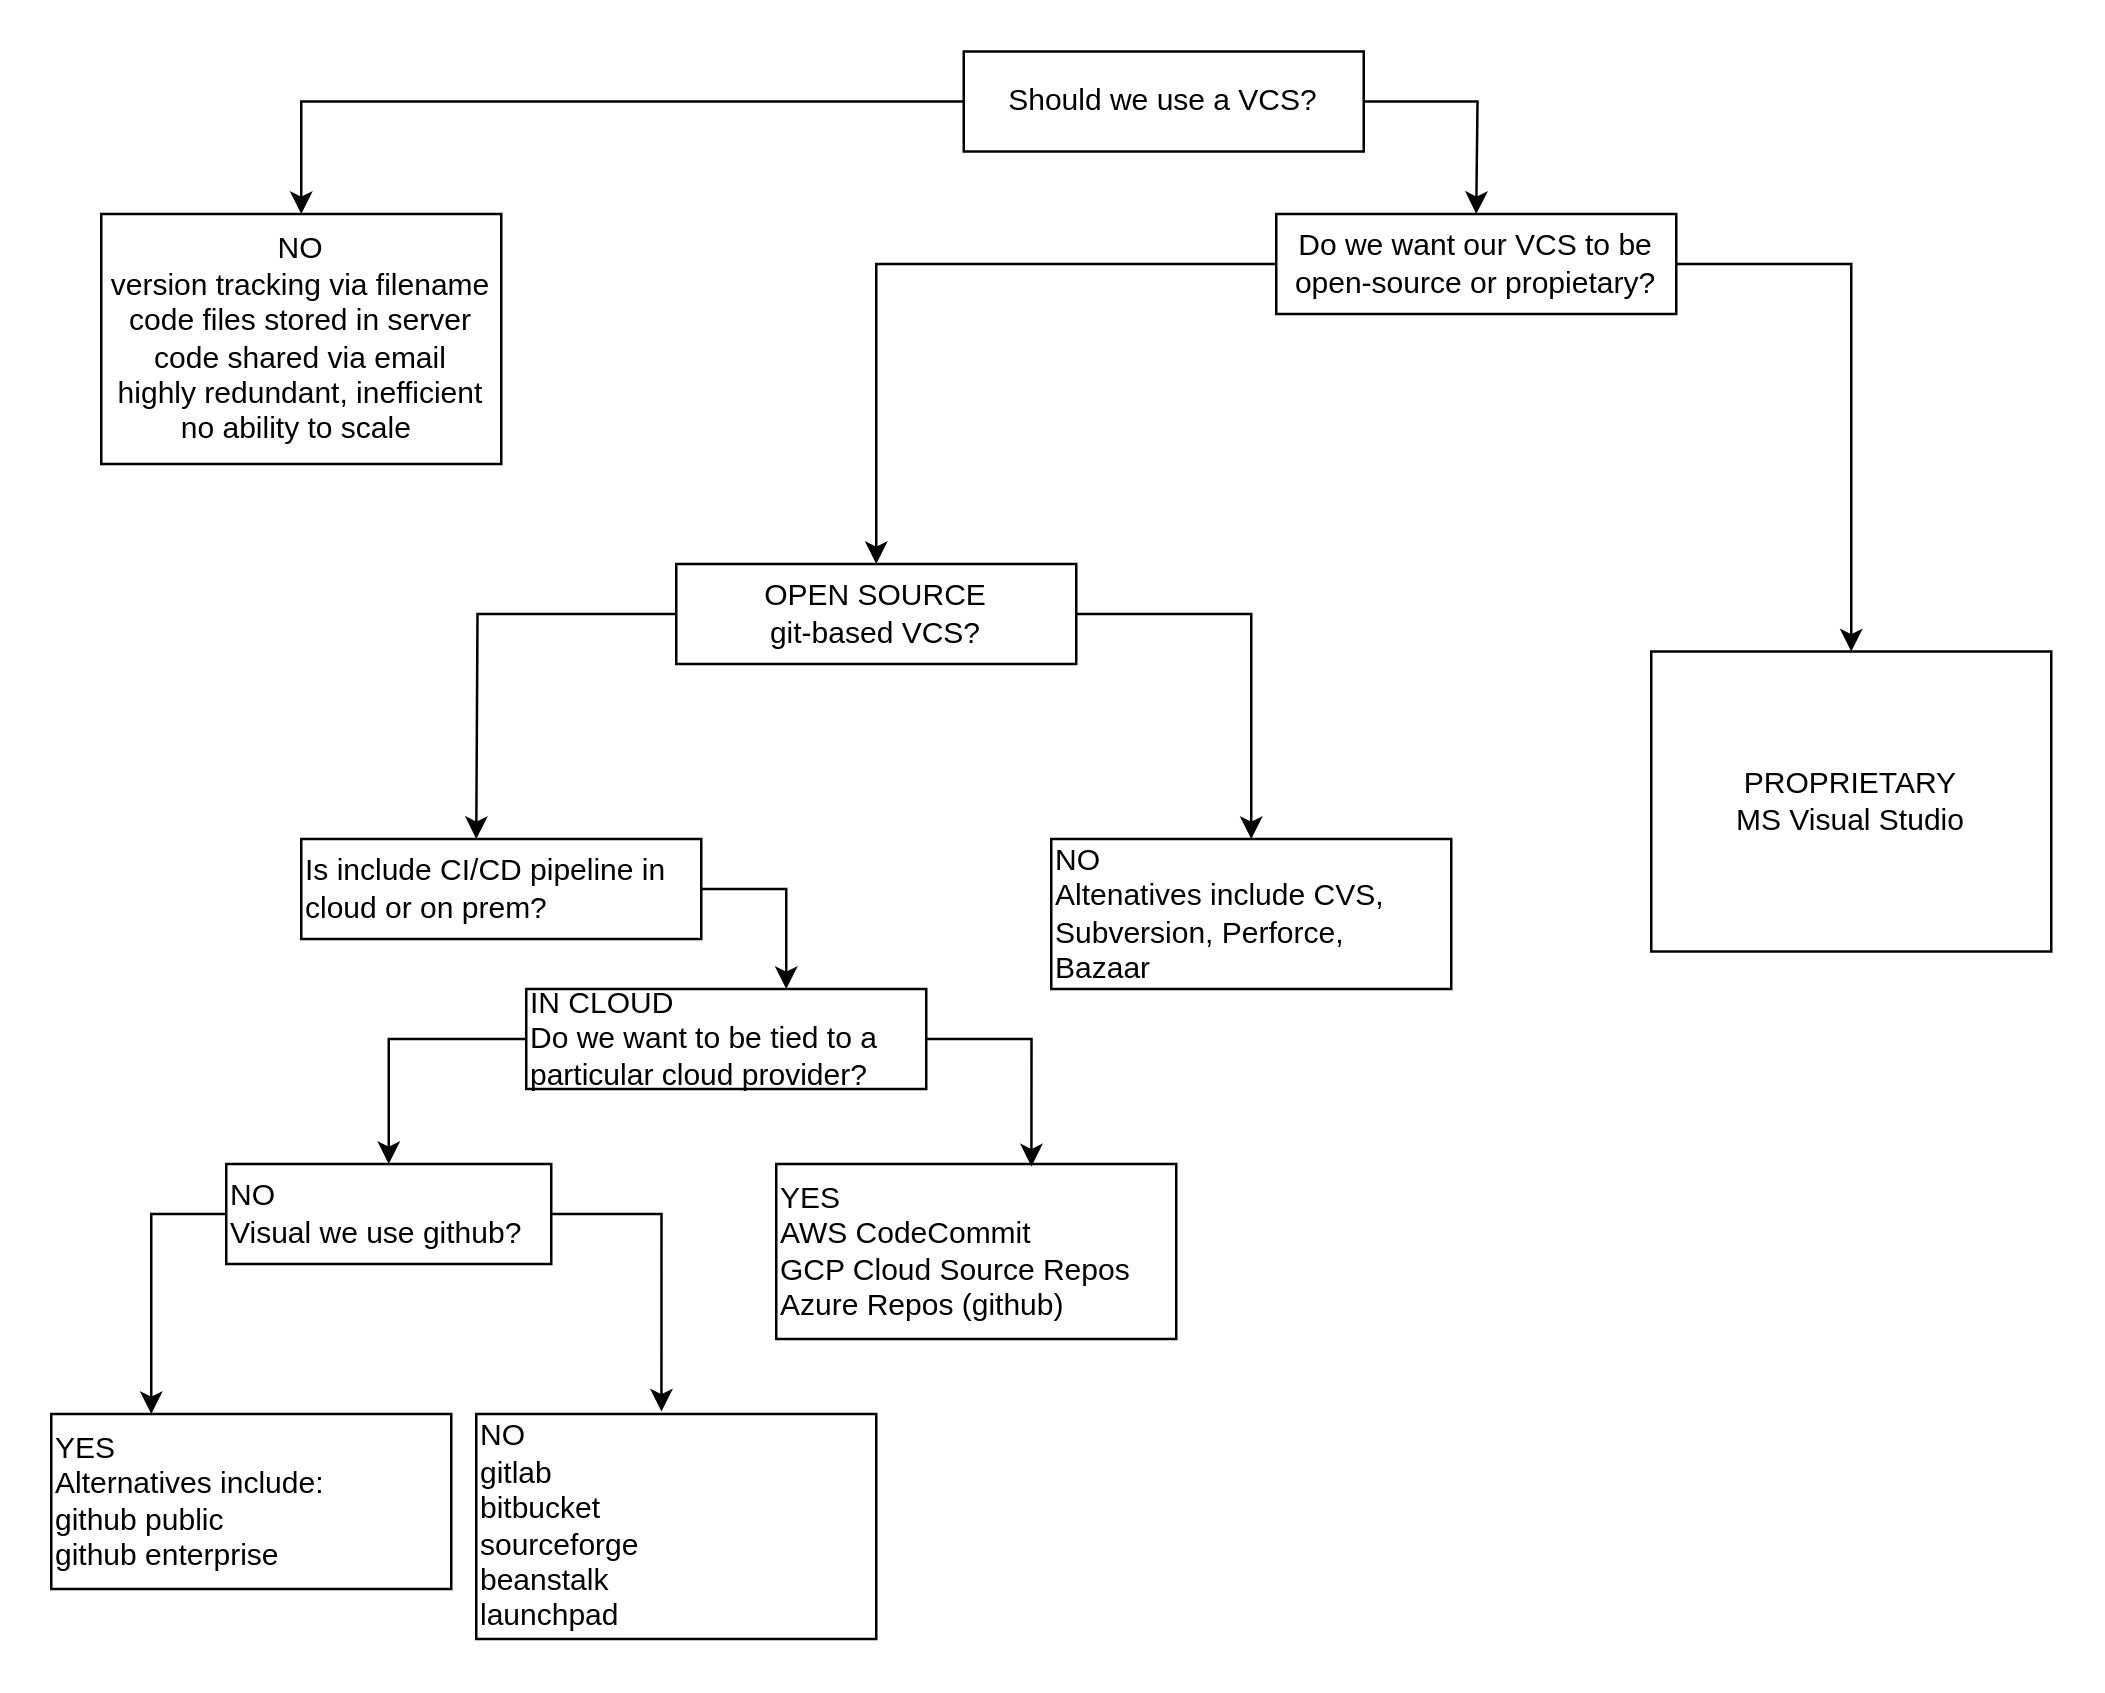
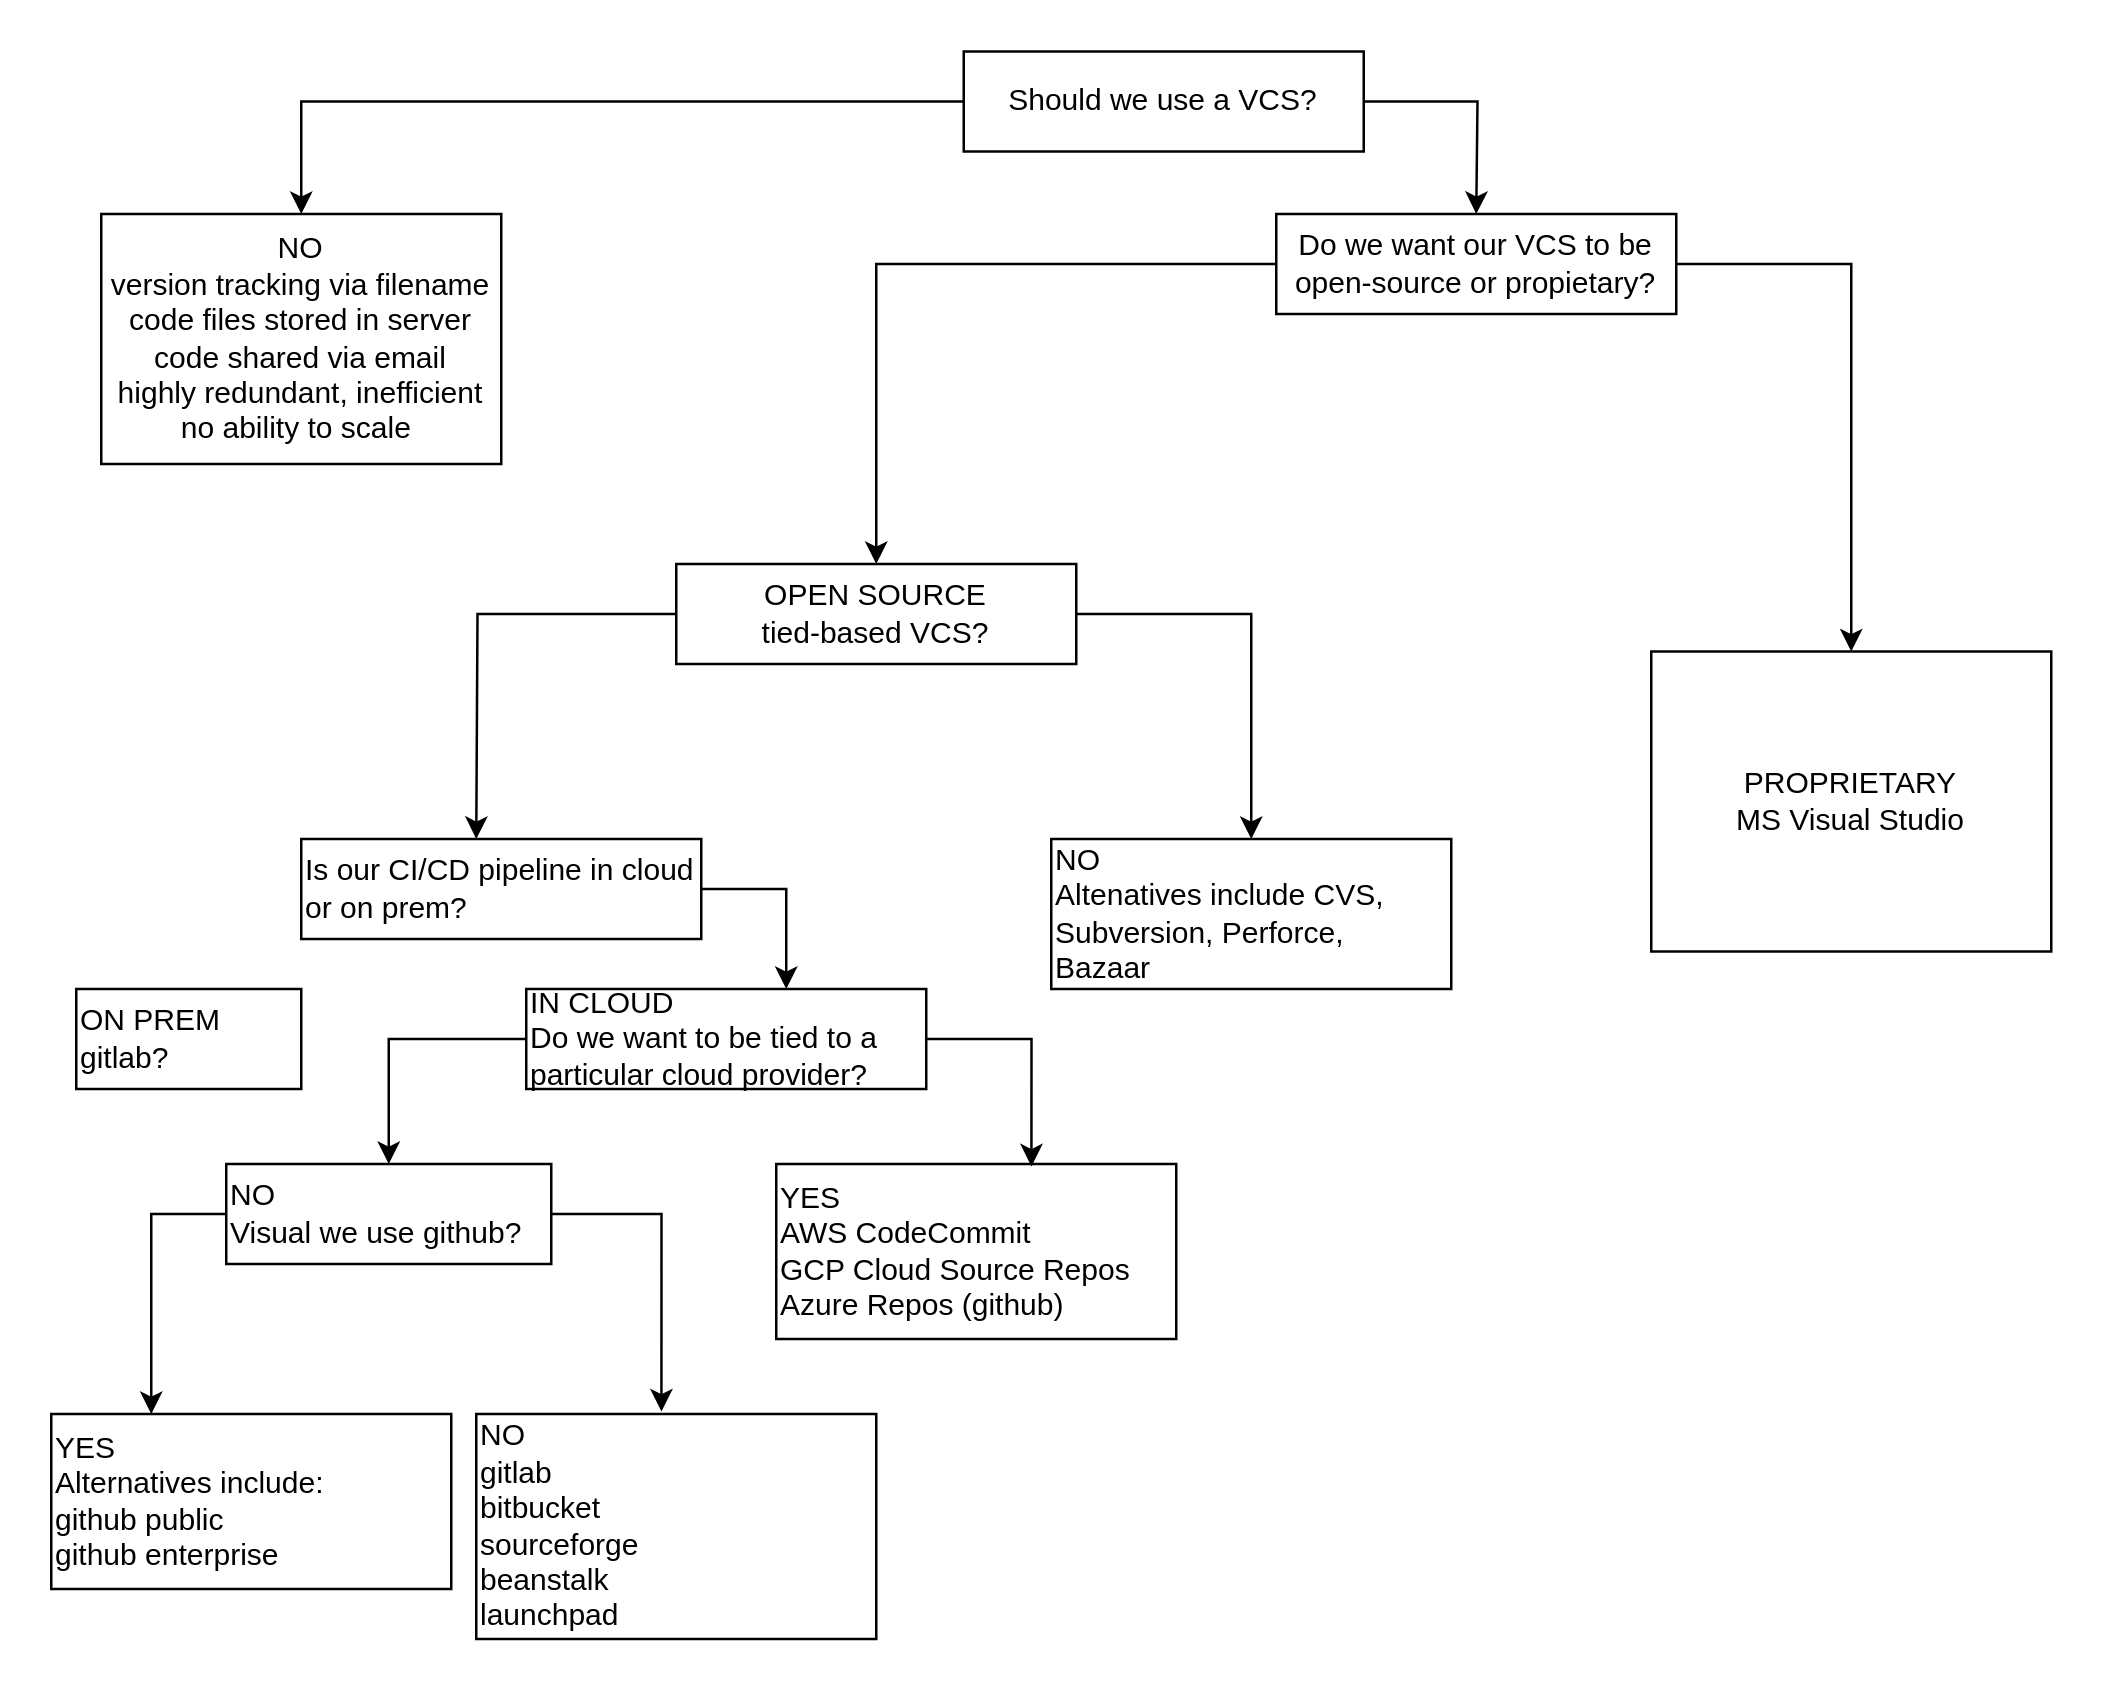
  <mxCell id="0" />
  <mxCell id="1" parent="0" />
  <mxCell id="2" style="edgeStyle=orthogonalEdgeStyle;rounded=0;orthogonalLoop=1;jettySize=auto;html=1;exitX=0;exitY=0.5;exitDx=0;exitDy=0;entryX=0.5;entryY=0;entryDx=0;entryDy=0;" edge="1" parent="1" source="4" target="5"><mxGeometry relative="1" as="geometry"><mxPoint x="270" y="85" as="targetPoint" /></mxGeometry></mxCell>
  <mxCell id="3" style="edgeStyle=orthogonalEdgeStyle;rounded=0;orthogonalLoop=1;jettySize=auto;html=1;exitX=1;exitY=0.5;exitDx=0;exitDy=0;entryX=0.5;entryY=0;entryDx=0;entryDy=0;" edge="1" parent="1" source="4"><mxGeometry relative="1" as="geometry"><mxPoint x="590" y="85" as="targetPoint" /></mxGeometry></mxCell>
  <mxCell id="4" value="Should we use a VCS?" style="text;html=1;strokeColor=#000000;fillColor=none;align=center;verticalAlign=middle;whiteSpace=wrap;rounded=0;" vertex="1" parent="1"><mxGeometry x="385" y="20" width="160" height="40" as="geometry" /></mxCell>
  <mxCell id="5" value="NO&lt;br&gt;version tracking via filename&lt;br&gt;code files stored in server&lt;br&gt;code shared via email&lt;br&gt;highly redundant, inefficient&lt;br&gt;no ability to scale&amp;nbsp;" style="text;html=1;strokeColor=#000000;fillColor=none;align=center;verticalAlign=middle;whiteSpace=wrap;rounded=0;" vertex="1" parent="1"><mxGeometry x="40" y="85" width="160" height="100" as="geometry" /></mxCell>
  <mxCell id="6" style="edgeStyle=orthogonalEdgeStyle;rounded=0;orthogonalLoop=1;jettySize=auto;html=1;exitX=0;exitY=0.5;exitDx=0;exitDy=0;entryX=0.5;entryY=0;entryDx=0;entryDy=0;" edge="1" parent="1" source="8"><mxGeometry relative="1" as="geometry"><mxPoint x="190" y="335" as="targetPoint" /></mxGeometry></mxCell>
  <mxCell id="7" style="edgeStyle=orthogonalEdgeStyle;rounded=0;orthogonalLoop=1;jettySize=auto;html=1;exitX=1;exitY=0.5;exitDx=0;exitDy=0;" edge="1" parent="1" source="8" target="9"><mxGeometry relative="1" as="geometry" /></mxCell>
- <mxCell id="8" value="OPEN SOURCE&lt;br&gt;git-based VCS?" style="text;html=1;strokeColor=#000000;fillColor=none;align=center;verticalAlign=middle;whiteSpace=wrap;rounded=0;" vertex="1" parent="1"><mxGeometry x="270" y="225" width="160" height="40" as="geometry" /></mxCell>
+ <mxCell id="8" value="OPEN SOURCE&lt;br&gt;tied-based VCS?" style="text;html=1;strokeColor=#000000;fillColor=none;align=center;verticalAlign=middle;whiteSpace=wrap;rounded=0;" vertex="1" parent="1"><mxGeometry x="270" y="225" width="160" height="40" as="geometry" /></mxCell>
  <mxCell id="9" value="NO&lt;br&gt;Altenatives include CVS,&amp;nbsp; Subversion, Perforce, Bazaar " style="text;html=1;strokeColor=#000000;fillColor=none;align=left;verticalAlign=middle;whiteSpace=wrap;rounded=0;" vertex="1" parent="1"><mxGeometry x="420" y="335" width="160" height="60" as="geometry" /></mxCell>
  <mxCell id="10" style="edgeStyle=orthogonalEdgeStyle;rounded=0;orthogonalLoop=1;jettySize=auto;html=1;exitX=0;exitY=0.5;exitDx=0;exitDy=0;" edge="1" parent="1" source="12" target="8"><mxGeometry relative="1" as="geometry" /></mxCell>
  <mxCell id="11" style="edgeStyle=orthogonalEdgeStyle;rounded=0;orthogonalLoop=1;jettySize=auto;html=1;exitX=1;exitY=0.5;exitDx=0;exitDy=0;" edge="1" parent="1" source="12" target="13"><mxGeometry relative="1" as="geometry" /></mxCell>
  <mxCell id="12" value="Do we want our VCS to be open-source or propietary?" style="text;html=1;strokeColor=#000000;fillColor=none;align=center;verticalAlign=middle;whiteSpace=wrap;rounded=0;" vertex="1" parent="1"><mxGeometry x="510" y="85" width="160" height="40" as="geometry" /></mxCell>
  <mxCell id="13" value="PROPRIETARY&lt;br&gt;MS Visual Studio" style="text;html=1;strokeColor=#000000;fillColor=none;align=center;verticalAlign=middle;whiteSpace=wrap;rounded=0;" vertex="1" parent="1"><mxGeometry x="660" y="260" width="160" height="120" as="geometry" /></mxCell>
  <mxCell id="14" value="NO&lt;br&gt;gitlab&lt;br&gt;bitbucket&lt;br&gt;sourceforge&lt;br&gt;beanstalk&lt;br&gt;launchpad" style="text;html=1;strokeColor=#000000;fillColor=none;align=left;verticalAlign=middle;whiteSpace=wrap;rounded=0;" vertex="1" parent="1"><mxGeometry x="190" y="565" width="160" height="90" as="geometry" /></mxCell>
  <mxCell id="15" value="YES&lt;br&gt;Alternatives include:&lt;br&gt;github public&lt;br&gt;github enterprise" style="text;html=1;strokeColor=#000000;fillColor=none;align=left;verticalAlign=middle;whiteSpace=wrap;rounded=0;" vertex="1" parent="1"><mxGeometry x="20" y="565" width="160" height="70" as="geometry" /></mxCell>
  <mxCell id="16" style="edgeStyle=orthogonalEdgeStyle;rounded=0;orthogonalLoop=1;jettySize=auto;html=1;exitX=0;exitY=0.5;exitDx=0;exitDy=0;entryX=0.25;entryY=0;entryDx=0;entryDy=0;" edge="1" parent="1" source="18" target="15"><mxGeometry relative="1" as="geometry" /></mxCell>
  <mxCell id="17" style="edgeStyle=orthogonalEdgeStyle;rounded=0;orthogonalLoop=1;jettySize=auto;html=1;exitX=1;exitY=0.5;exitDx=0;exitDy=0;entryX=0.463;entryY=-0.011;entryDx=0;entryDy=0;entryPerimeter=0;" edge="1" parent="1" source="18" target="14"><mxGeometry relative="1" as="geometry" /></mxCell>
  <mxCell id="18" value="NO&lt;br&gt;Visual we use github?" style="text;html=1;strokeColor=#000000;fillColor=none;align=left;verticalAlign=middle;whiteSpace=wrap;rounded=0;" vertex="1" parent="1"><mxGeometry x="90" y="465" width="130" height="40" as="geometry" /></mxCell>
  <mxCell id="19" style="edgeStyle=orthogonalEdgeStyle;rounded=0;orthogonalLoop=1;jettySize=auto;html=1;exitX=1;exitY=0.5;exitDx=0;exitDy=0;entryX=0.65;entryY=0;entryDx=0;entryDy=0;entryPerimeter=0;" edge="1" parent="1" source="20" target="24"><mxGeometry relative="1" as="geometry" /></mxCell>
- <mxCell id="20" value="Is include CI/CD pipeline in cloud or on prem?" style="text;html=1;strokeColor=#000000;fillColor=none;align=left;verticalAlign=middle;whiteSpace=wrap;rounded=0;" vertex="1" parent="1"><mxGeometry x="120" y="335" width="160" height="40" as="geometry" /></mxCell>
+ <mxCell id="20" value="Is our CI/CD pipeline in cloud or on prem?" style="text;html=1;strokeColor=#000000;fillColor=none;align=left;verticalAlign=middle;whiteSpace=wrap;rounded=0;" vertex="1" parent="1"><mxGeometry x="120" y="335" width="160" height="40" as="geometry" /></mxCell>
+ <mxCell id="21" value="ON PREM&lt;br&gt;gitlab?" style="text;html=1;strokeColor=#000000;fillColor=none;align=left;verticalAlign=middle;whiteSpace=wrap;rounded=0;" vertex="1" parent="1"><mxGeometry x="30" y="395" width="90" height="40" as="geometry" /></mxCell>
  <mxCell id="22" style="edgeStyle=orthogonalEdgeStyle;rounded=0;orthogonalLoop=1;jettySize=auto;html=1;exitX=0;exitY=0.5;exitDx=0;exitDy=0;entryX=0.5;entryY=0;entryDx=0;entryDy=0;" edge="1" parent="1" source="24" target="18"><mxGeometry relative="1" as="geometry" /></mxCell>
  <mxCell id="23" style="edgeStyle=orthogonalEdgeStyle;rounded=0;orthogonalLoop=1;jettySize=auto;html=1;exitX=1;exitY=0.5;exitDx=0;exitDy=0;entryX=0.638;entryY=0.014;entryDx=0;entryDy=0;entryPerimeter=0;" edge="1" parent="1" source="24" target="25"><mxGeometry relative="1" as="geometry" /></mxCell>
  <mxCell id="24" value="IN CLOUD&lt;br&gt;Do we want to be tied to a particular cloud provider?" style="text;html=1;strokeColor=#000000;fillColor=none;align=left;verticalAlign=middle;whiteSpace=wrap;rounded=0;" vertex="1" parent="1"><mxGeometry x="210" y="395" width="160" height="40" as="geometry" /></mxCell>
  <mxCell id="25" value="YES&lt;br&gt;AWS CodeCommit&lt;br&gt;GCP Cloud Source Repos&lt;br&gt;Azure Repos (github)" style="text;html=1;strokeColor=#000000;fillColor=none;align=left;verticalAlign=middle;whiteSpace=wrap;rounded=0;" vertex="1" parent="1"><mxGeometry x="310" y="465" width="160" height="70" as="geometry" /></mxCell>
